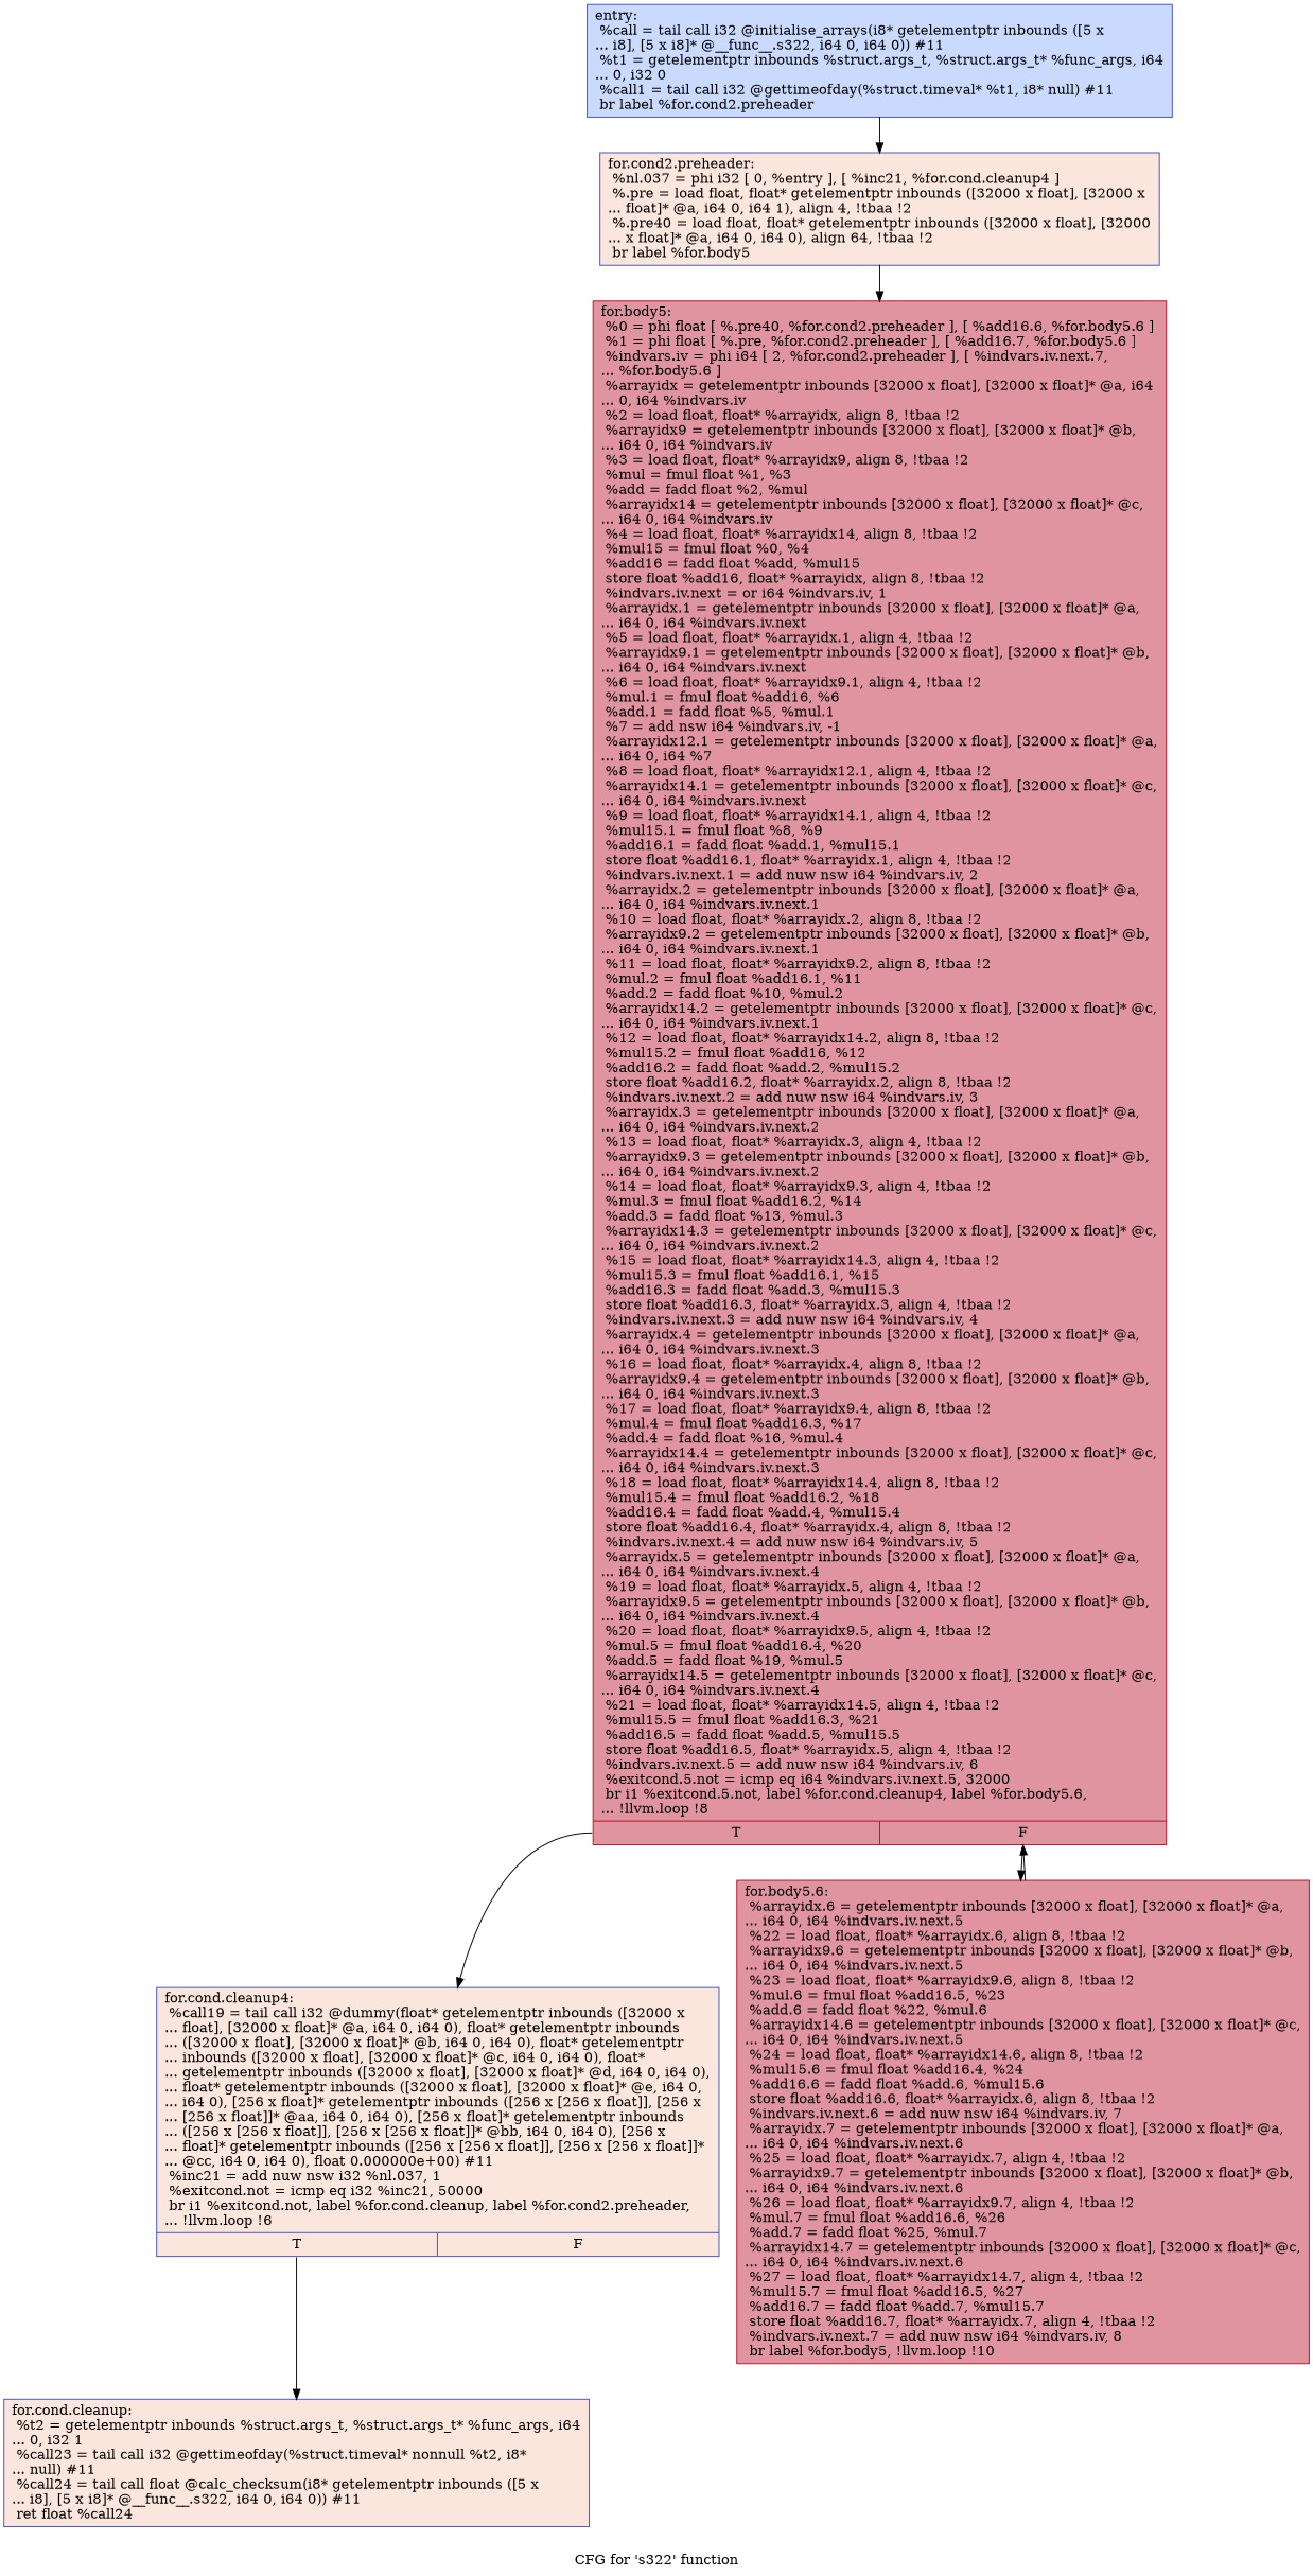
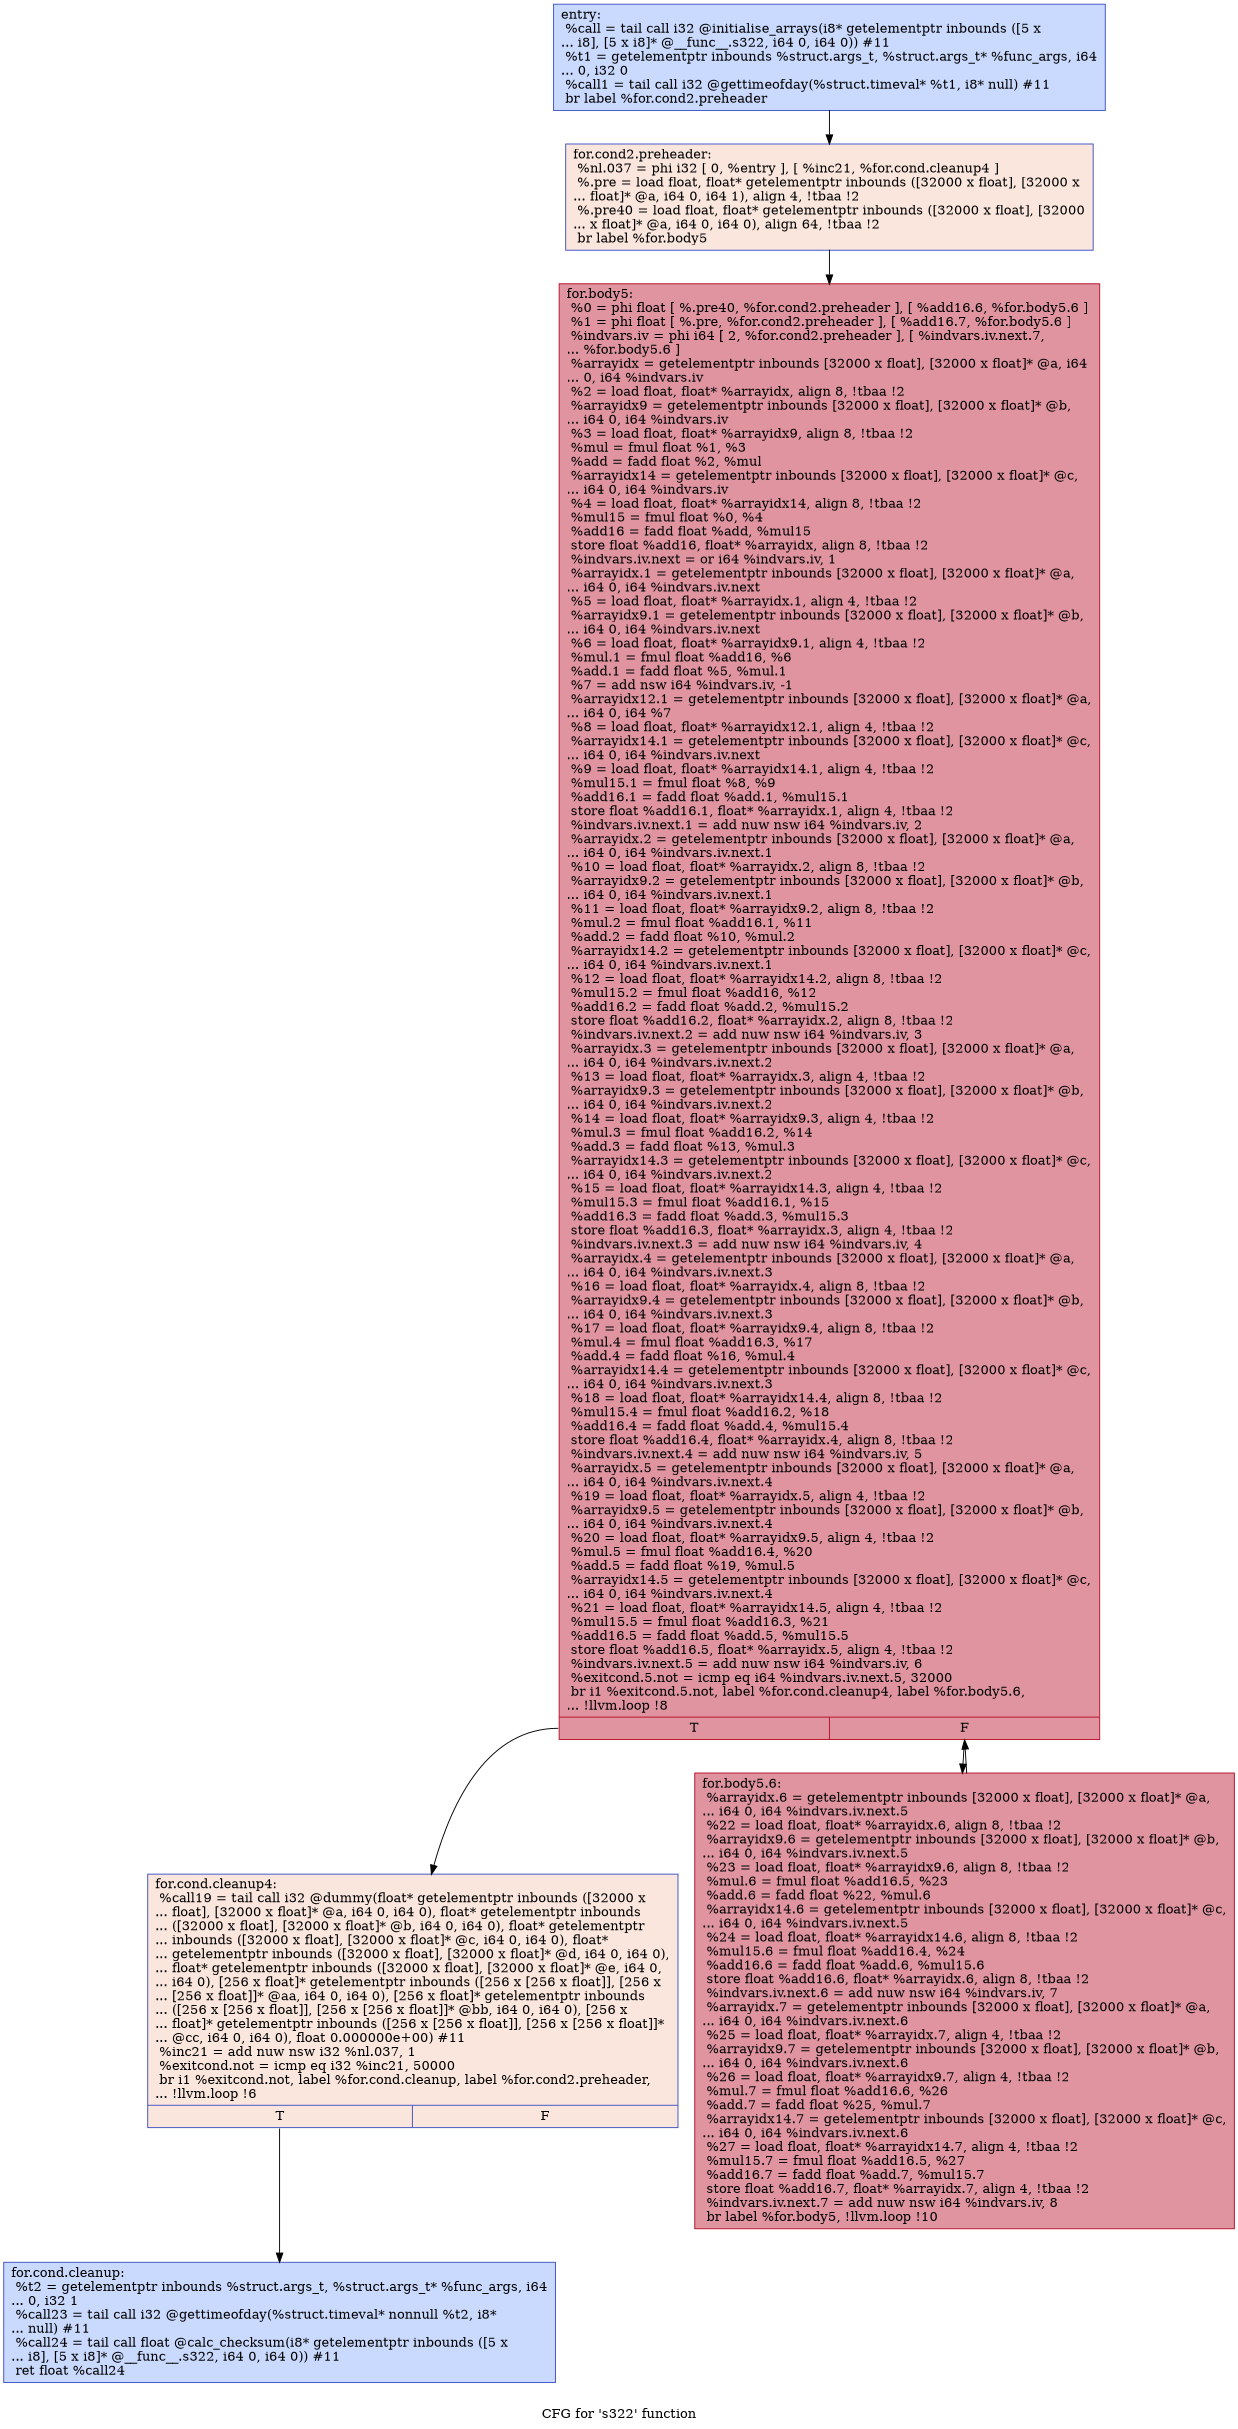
  digraph {
    label="CFG for 's322' function"
    node [color="#3d50c3ff" fillcolor="#88abfd70" shape=record style=filled]
    n1 [label="{entry:\l  %call = tail call i32 @initialise_arrays(i8* getelementptr inbounds ([5 x\l... i8], [5 x i8]* @__func__.s322, i64 0, i64 0)) #11\l  %t1 = getelementptr inbounds %struct.args_t, %struct.args_t* %func_args, i64\l... 0, i32 0\l  %call1 = tail call i32 @gettimeofday(%struct.timeval* %t1, i8* null) #11\l  br label %for.cond2.preheader\l}"]
    n2 [fillcolor="#f3c7b170" label="{for.cond2.preheader:                              \l  %nl.037 = phi i32 [ 0, %entry ], [ %inc21, %for.cond.cleanup4 ]\l  %.pre = load float, float* getelementptr inbounds ([32000 x float], [32000 x\l... float]* @a, i64 0, i64 1), align 4, !tbaa !2\l  %.pre40 = load float, float* getelementptr inbounds ([32000 x float], [32000\l... x float]* @a, i64 0, i64 0), align 64, !tbaa !2\l  br label %for.body5\l}"]
    n3 [color="#b70d28ff" fillcolor="#b70d2870" label="{for.body5:                                        \l  %0 = phi float [ %.pre40, %for.cond2.preheader ], [ %add16.6, %for.body5.6 ]\l  %1 = phi float [ %.pre, %for.cond2.preheader ], [ %add16.7, %for.body5.6 ]\l  %indvars.iv = phi i64 [ 2, %for.cond2.preheader ], [ %indvars.iv.next.7,\l... %for.body5.6 ]\l  %arrayidx = getelementptr inbounds [32000 x float], [32000 x float]* @a, i64\l... 0, i64 %indvars.iv\l  %2 = load float, float* %arrayidx, align 8, !tbaa !2\l  %arrayidx9 = getelementptr inbounds [32000 x float], [32000 x float]* @b,\l... i64 0, i64 %indvars.iv\l  %3 = load float, float* %arrayidx9, align 8, !tbaa !2\l  %mul = fmul float %1, %3\l  %add = fadd float %2, %mul\l  %arrayidx14 = getelementptr inbounds [32000 x float], [32000 x float]* @c,\l... i64 0, i64 %indvars.iv\l  %4 = load float, float* %arrayidx14, align 8, !tbaa !2\l  %mul15 = fmul float %0, %4\l  %add16 = fadd float %add, %mul15\l  store float %add16, float* %arrayidx, align 8, !tbaa !2\l  %indvars.iv.next = or i64 %indvars.iv, 1\l  %arrayidx.1 = getelementptr inbounds [32000 x float], [32000 x float]* @a,\l... i64 0, i64 %indvars.iv.next\l  %5 = load float, float* %arrayidx.1, align 4, !tbaa !2\l  %arrayidx9.1 = getelementptr inbounds [32000 x float], [32000 x float]* @b,\l... i64 0, i64 %indvars.iv.next\l  %6 = load float, float* %arrayidx9.1, align 4, !tbaa !2\l  %mul.1 = fmul float %add16, %6\l  %add.1 = fadd float %5, %mul.1\l  %7 = add nsw i64 %indvars.iv, -1\l  %arrayidx12.1 = getelementptr inbounds [32000 x float], [32000 x float]* @a,\l... i64 0, i64 %7\l  %8 = load float, float* %arrayidx12.1, align 4, !tbaa !2\l  %arrayidx14.1 = getelementptr inbounds [32000 x float], [32000 x float]* @c,\l... i64 0, i64 %indvars.iv.next\l  %9 = load float, float* %arrayidx14.1, align 4, !tbaa !2\l  %mul15.1 = fmul float %8, %9\l  %add16.1 = fadd float %add.1, %mul15.1\l  store float %add16.1, float* %arrayidx.1, align 4, !tbaa !2\l  %indvars.iv.next.1 = add nuw nsw i64 %indvars.iv, 2\l  %arrayidx.2 = getelementptr inbounds [32000 x float], [32000 x float]* @a,\l... i64 0, i64 %indvars.iv.next.1\l  %10 = load float, float* %arrayidx.2, align 8, !tbaa !2\l  %arrayidx9.2 = getelementptr inbounds [32000 x float], [32000 x float]* @b,\l... i64 0, i64 %indvars.iv.next.1\l  %11 = load float, float* %arrayidx9.2, align 8, !tbaa !2\l  %mul.2 = fmul float %add16.1, %11\l  %add.2 = fadd float %10, %mul.2\l  %arrayidx14.2 = getelementptr inbounds [32000 x float], [32000 x float]* @c,\l... i64 0, i64 %indvars.iv.next.1\l  %12 = load float, float* %arrayidx14.2, align 8, !tbaa !2\l  %mul15.2 = fmul float %add16, %12\l  %add16.2 = fadd float %add.2, %mul15.2\l  store float %add16.2, float* %arrayidx.2, align 8, !tbaa !2\l  %indvars.iv.next.2 = add nuw nsw i64 %indvars.iv, 3\l  %arrayidx.3 = getelementptr inbounds [32000 x float], [32000 x float]* @a,\l... i64 0, i64 %indvars.iv.next.2\l  %13 = load float, float* %arrayidx.3, align 4, !tbaa !2\l  %arrayidx9.3 = getelementptr inbounds [32000 x float], [32000 x float]* @b,\l... i64 0, i64 %indvars.iv.next.2\l  %14 = load float, float* %arrayidx9.3, align 4, !tbaa !2\l  %mul.3 = fmul float %add16.2, %14\l  %add.3 = fadd float %13, %mul.3\l  %arrayidx14.3 = getelementptr inbounds [32000 x float], [32000 x float]* @c,\l... i64 0, i64 %indvars.iv.next.2\l  %15 = load float, float* %arrayidx14.3, align 4, !tbaa !2\l  %mul15.3 = fmul float %add16.1, %15\l  %add16.3 = fadd float %add.3, %mul15.3\l  store float %add16.3, float* %arrayidx.3, align 4, !tbaa !2\l  %indvars.iv.next.3 = add nuw nsw i64 %indvars.iv, 4\l  %arrayidx.4 = getelementptr inbounds [32000 x float], [32000 x float]* @a,\l... i64 0, i64 %indvars.iv.next.3\l  %16 = load float, float* %arrayidx.4, align 8, !tbaa !2\l  %arrayidx9.4 = getelementptr inbounds [32000 x float], [32000 x float]* @b,\l... i64 0, i64 %indvars.iv.next.3\l  %17 = load float, float* %arrayidx9.4, align 8, !tbaa !2\l  %mul.4 = fmul float %add16.3, %17\l  %add.4 = fadd float %16, %mul.4\l  %arrayidx14.4 = getelementptr inbounds [32000 x float], [32000 x float]* @c,\l... i64 0, i64 %indvars.iv.next.3\l  %18 = load float, float* %arrayidx14.4, align 8, !tbaa !2\l  %mul15.4 = fmul float %add16.2, %18\l  %add16.4 = fadd float %add.4, %mul15.4\l  store float %add16.4, float* %arrayidx.4, align 8, !tbaa !2\l  %indvars.iv.next.4 = add nuw nsw i64 %indvars.iv, 5\l  %arrayidx.5 = getelementptr inbounds [32000 x float], [32000 x float]* @a,\l... i64 0, i64 %indvars.iv.next.4\l  %19 = load float, float* %arrayidx.5, align 4, !tbaa !2\l  %arrayidx9.5 = getelementptr inbounds [32000 x float], [32000 x float]* @b,\l... i64 0, i64 %indvars.iv.next.4\l  %20 = load float, float* %arrayidx9.5, align 4, !tbaa !2\l  %mul.5 = fmul float %add16.4, %20\l  %add.5 = fadd float %19, %mul.5\l  %arrayidx14.5 = getelementptr inbounds [32000 x float], [32000 x float]* @c,\l... i64 0, i64 %indvars.iv.next.4\l  %21 = load float, float* %arrayidx14.5, align 4, !tbaa !2\l  %mul15.5 = fmul float %add16.3, %21\l  %add16.5 = fadd float %add.5, %mul15.5\l  store float %add16.5, float* %arrayidx.5, align 4, !tbaa !2\l  %indvars.iv.next.5 = add nuw nsw i64 %indvars.iv, 6\l  %exitcond.5.not = icmp eq i64 %indvars.iv.next.5, 32000\l  br i1 %exitcond.5.not, label %for.cond.cleanup4, label %for.body5.6,\l... !llvm.loop !8\l|{<s0>T|<s1>F}}"]
    n4 [fillcolor="#f3c7b170" label="{for.cond.cleanup4:                                \l  %call19 = tail call i32 @dummy(float* getelementptr inbounds ([32000 x\l... float], [32000 x float]* @a, i64 0, i64 0), float* getelementptr inbounds\l... ([32000 x float], [32000 x float]* @b, i64 0, i64 0), float* getelementptr\l... inbounds ([32000 x float], [32000 x float]* @c, i64 0, i64 0), float*\l... getelementptr inbounds ([32000 x float], [32000 x float]* @d, i64 0, i64 0),\l... float* getelementptr inbounds ([32000 x float], [32000 x float]* @e, i64 0,\l... i64 0), [256 x float]* getelementptr inbounds ([256 x [256 x float]], [256 x\l... [256 x float]]* @aa, i64 0, i64 0), [256 x float]* getelementptr inbounds\l... ([256 x [256 x float]], [256 x [256 x float]]* @bb, i64 0, i64 0), [256 x\l... float]* getelementptr inbounds ([256 x [256 x float]], [256 x [256 x float]]*\l... @cc, i64 0, i64 0), float 0.000000e+00) #11\l  %inc21 = add nuw nsw i32 %nl.037, 1\l  %exitcond.not = icmp eq i32 %inc21, 50000\l  br i1 %exitcond.not, label %for.cond.cleanup, label %for.cond2.preheader,\l... !llvm.loop !6\l|{<s0>T|<s1>F}}"]
    n5 [color="#b70d28ff" fillcolor="#b70d2870" label="{for.body5.6:                                      \l  %arrayidx.6 = getelementptr inbounds [32000 x float], [32000 x float]* @a,\l... i64 0, i64 %indvars.iv.next.5\l  %22 = load float, float* %arrayidx.6, align 8, !tbaa !2\l  %arrayidx9.6 = getelementptr inbounds [32000 x float], [32000 x float]* @b,\l... i64 0, i64 %indvars.iv.next.5\l  %23 = load float, float* %arrayidx9.6, align 8, !tbaa !2\l  %mul.6 = fmul float %add16.5, %23\l  %add.6 = fadd float %22, %mul.6\l  %arrayidx14.6 = getelementptr inbounds [32000 x float], [32000 x float]* @c,\l... i64 0, i64 %indvars.iv.next.5\l  %24 = load float, float* %arrayidx14.6, align 8, !tbaa !2\l  %mul15.6 = fmul float %add16.4, %24\l  %add16.6 = fadd float %add.6, %mul15.6\l  store float %add16.6, float* %arrayidx.6, align 8, !tbaa !2\l  %indvars.iv.next.6 = add nuw nsw i64 %indvars.iv, 7\l  %arrayidx.7 = getelementptr inbounds [32000 x float], [32000 x float]* @a,\l... i64 0, i64 %indvars.iv.next.6\l  %25 = load float, float* %arrayidx.7, align 4, !tbaa !2\l  %arrayidx9.7 = getelementptr inbounds [32000 x float], [32000 x float]* @b,\l... i64 0, i64 %indvars.iv.next.6\l  %26 = load float, float* %arrayidx9.7, align 4, !tbaa !2\l  %mul.7 = fmul float %add16.6, %26\l  %add.7 = fadd float %25, %mul.7\l  %arrayidx14.7 = getelementptr inbounds [32000 x float], [32000 x float]* @c,\l... i64 0, i64 %indvars.iv.next.6\l  %27 = load float, float* %arrayidx14.7, align 4, !tbaa !2\l  %mul15.7 = fmul float %add16.5, %27\l  %add16.7 = fadd float %add.7, %mul15.7\l  store float %add16.7, float* %arrayidx.7, align 4, !tbaa !2\l  %indvars.iv.next.7 = add nuw nsw i64 %indvars.iv, 8\l  br label %for.body5, !llvm.loop !10\l}"]
-   n6 [fillcolor="#f3c7b170" label="{for.cond.cleanup:                                 \l  %t2 = getelementptr inbounds %struct.args_t, %struct.args_t* %func_args, i64\l... 0, i32 1\l  %call23 = tail call i32 @gettimeofday(%struct.timeval* nonnull %t2, i8*\l... null) #11\l  %call24 = tail call float @calc_checksum(i8* getelementptr inbounds ([5 x\l... i8], [5 x i8]* @__func__.s322, i64 0, i64 0)) #11\l  ret float %call24\l}"]
+   n6 [label="{for.cond.cleanup:                                 \l  %t2 = getelementptr inbounds %struct.args_t, %struct.args_t* %func_args, i64\l... 0, i32 1\l  %call23 = tail call i32 @gettimeofday(%struct.timeval* nonnull %t2, i8*\l... null) #11\l  %call24 = tail call float @calc_checksum(i8* getelementptr inbounds ([5 x\l... i8], [5 x i8]* @__func__.s322, i64 0, i64 0)) #11\l  ret float %call24\l}"]
    n1 -> n2
    n2 -> n3
    n3 -> n4 [tailport=s0]
    n3 -> n5 [tailport=s1]
    n4 -> n6 [tailport=s0]
    n5 -> n3
  }
